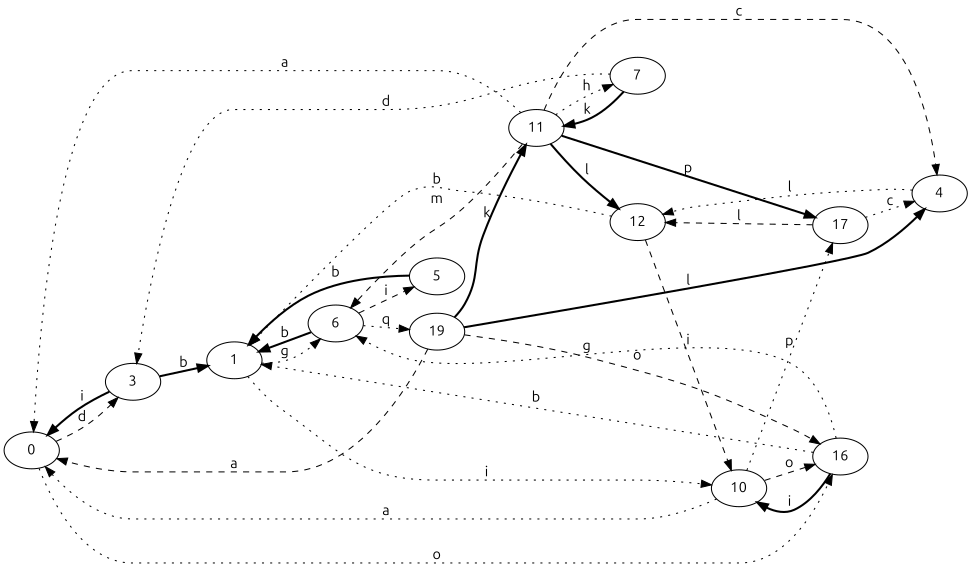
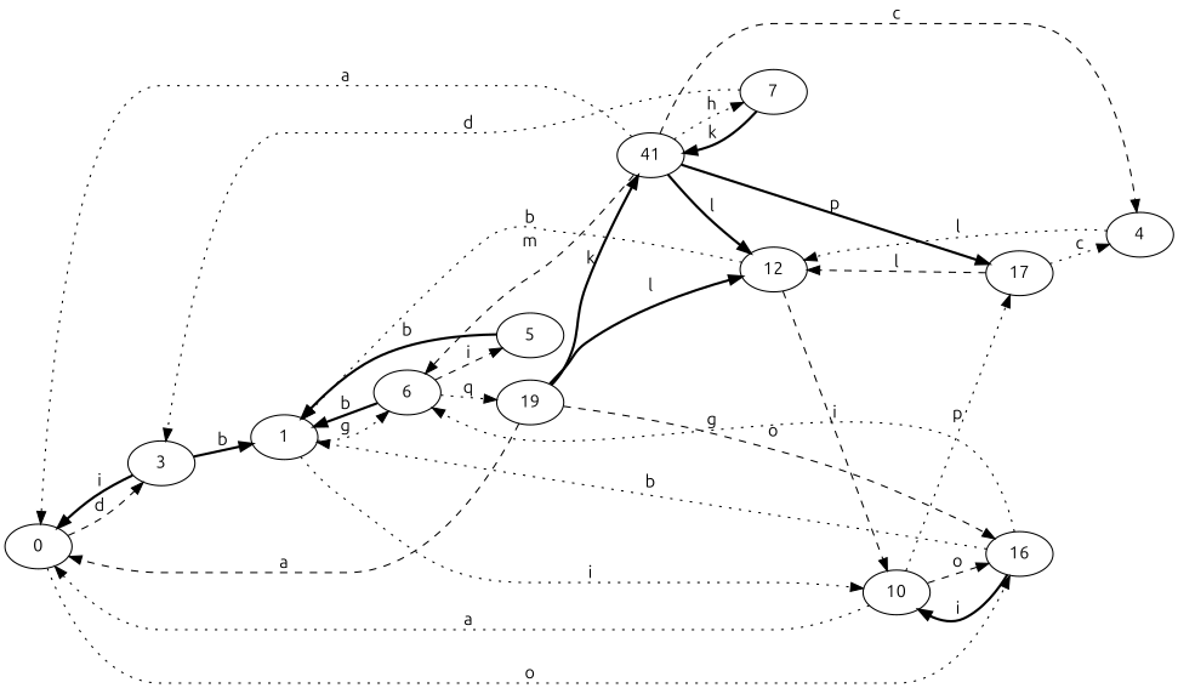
  strict digraph {
    fontname=Ubuntu
    rankdir=LR
    node [fontname=Ubuntu]
    edge [fontname=Ubuntu style=dotted]
    0
    3
    16
    1
    6
    10
    5
    19
    17
    n10 [label=4]
    12
-   11
+   11 [label=41]
    7
    0 -> 3 [label=d style=dashed]
    0 -> 16 [label=o]
    3 -> 0 [label=i style=bold]
    3 -> 1 [label=b style=bold]
    16 -> 1 [label=b]
    16 -> 6 [label=g]
    16 -> 10 [label=i style=bold]
    1 -> 6 [label=g]
    1 -> 10 [label=i]
    6 -> 1 [label=b style=bold]
    6 -> 5 [label=i style=dashed]
    6 -> 19 [label=q]
    10 -> 0 [label=a]
    10 -> 16 [label=o style=dashed]
    10 -> 17 [label=p]
    5 -> 1 [label=b style=bold]
    19 -> 0 [label=a style=dashed]
    19 -> 16 [label=o style=dashed]
-   19 -> n10 [label=l style=bold]
+   19 -> 12 [label=l style=bold]
    19 -> 11 [label=k style=bold]
    17 -> n10 [label=c]
    17 -> 12 [label=l style=dashed]
    n10 -> 12 [label=l]
    12 -> 1 [label=b]
    12 -> 10 [label=i style=dashed]
    11 -> 0 [label=a]
    11 -> 6 [label=m style=dashed]
    11 -> 17 [label=p style=bold]
    11 -> n10 [label=c style=dashed]
    11 -> 12 [label=l style=bold]
    11 -> 7 [label=h]
    7 -> 3 [label=d]
    7 -> 11 [label=k style=bold]
  }
